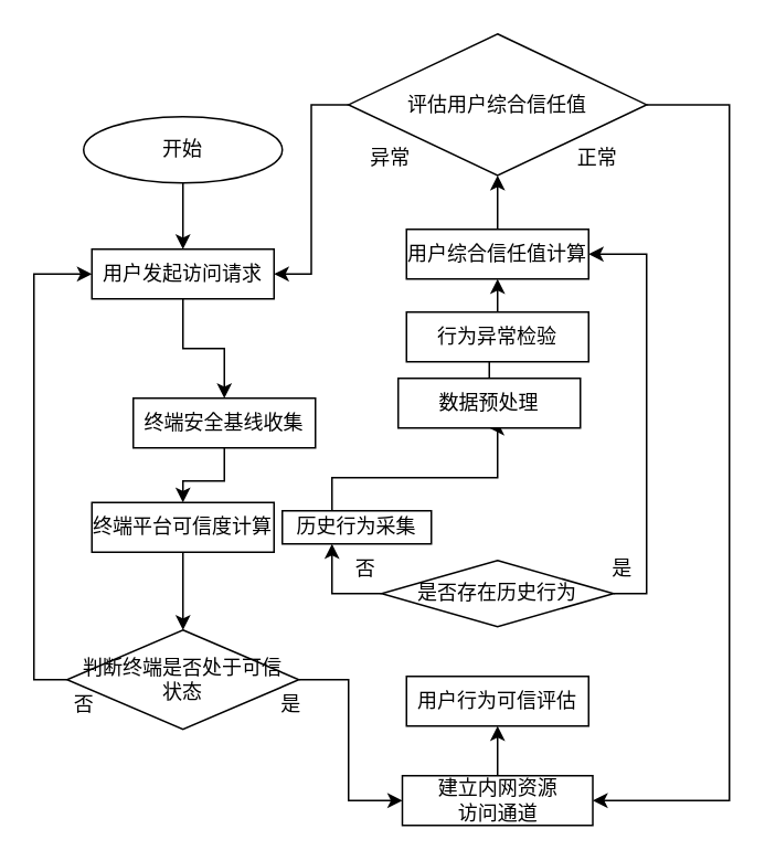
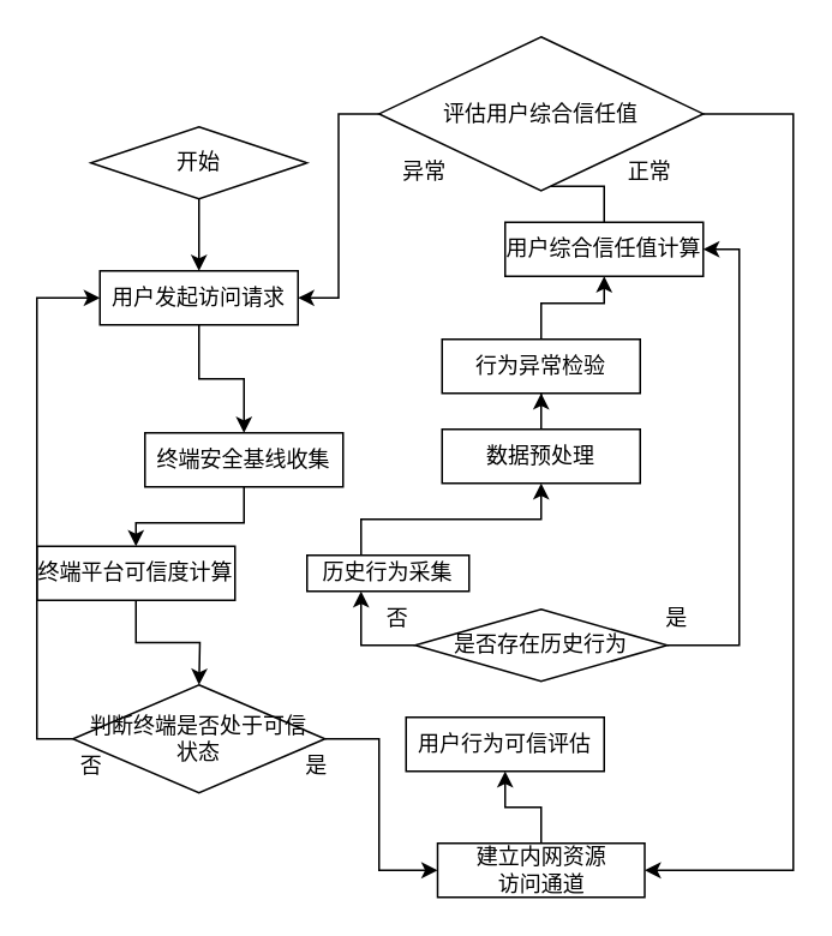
  <mxCell id="0" />
  <mxCell id="1" parent="0" />
  <mxCell id="2" value="" style="edgeStyle=orthogonalEdgeStyle;rounded=0;orthogonalLoop=1;jettySize=auto;html=1;" parent="1" source="3" target="5" edge="1"><mxGeometry relative="1" as="geometry" /></mxCell>
- <mxCell id="3" value="开始" style="ellipse;whiteSpace=wrap;html=1;" parent="1" vertex="1"><mxGeometry x="50" y="70" width="120" height="40" as="geometry" /></mxCell>
+ <mxCell id="3" value="开始" style="rhombus;whiteSpace=wrap;html=1;" parent="1" vertex="1"><mxGeometry x="50" y="70" width="120" height="40" as="geometry" /></mxCell>
  <mxCell id="4" value="" style="edgeStyle=orthogonalEdgeStyle;rounded=0;orthogonalLoop=1;jettySize=auto;html=1;" edge="1" parent="1" source="5" target="7"><mxGeometry relative="1" as="geometry" /></mxCell>
  <mxCell id="5" value="用户发起访问请求" style="rounded=0;whiteSpace=wrap;html=1;" parent="1" vertex="1"><mxGeometry x="55" y="150" width="110" height="30" as="geometry" /></mxCell>
  <mxCell id="6" value="" style="edgeStyle=orthogonalEdgeStyle;rounded=0;orthogonalLoop=1;jettySize=auto;html=1;" parent="1" source="7" target="9" edge="1"><mxGeometry relative="1" as="geometry" /></mxCell>
  <mxCell id="7" value="终端安全基线收集" style="rounded=0;whiteSpace=wrap;html=1;" parent="1" vertex="1"><mxGeometry x="80" y="240" width="110" height="30" as="geometry" /></mxCell>
  <mxCell id="8" value="" style="edgeStyle=orthogonalEdgeStyle;rounded=0;orthogonalLoop=1;jettySize=auto;html=1;" parent="1" source="9" edge="1"><mxGeometry relative="1" as="geometry"><mxPoint x="110.029" y="380" as="targetPoint" /></mxGeometry></mxCell>
- <mxCell id="9" value="终端平台可信度计算" style="rounded=0;whiteSpace=wrap;html=1;" parent="1" vertex="1"><mxGeometry x="55" y="303" width="110" height="30" as="geometry" /></mxCell>
+ <mxCell id="9" value="终端平台可信度计算" style="rounded=0;whiteSpace=wrap;html=1;" parent="1" vertex="1"><mxGeometry x="20" y="303" width="110" height="30" as="geometry" /></mxCell>
  <mxCell id="10" style="edgeStyle=orthogonalEdgeStyle;rounded=0;orthogonalLoop=1;jettySize=auto;html=1;entryX=0;entryY=0.5;entryDx=0;entryDy=0;" edge="1" parent="1" source="11" target="5"><mxGeometry relative="1" as="geometry"><Array as="points"><mxPoint x="20" y="410" /><mxPoint x="20" y="165" /></Array></mxGeometry></mxCell>
  <mxCell id="11" value="判断终端是否处于可信&lt;div&gt;状态&lt;/div&gt;" style="rhombus;whiteSpace=wrap;html=1;" parent="1" vertex="1"><mxGeometry x="40" y="380" width="140" height="60" as="geometry" /></mxCell>
  <mxCell id="12" value="否" style="text;html=1;align=center;verticalAlign=middle;resizable=0;points=[];autosize=1;strokeColor=none;fillColor=none;" parent="1" vertex="1"><mxGeometry x="30" y="410" width="40" height="30" as="geometry" /></mxCell>
- <mxCell id="13" value="用户行为可信评估" style="rounded=0;whiteSpace=wrap;html=1;" parent="1" vertex="1"><mxGeometry x="245" y="408" width="110" height="30" as="geometry" /></mxCell>
+ <mxCell id="13" value="用户行为可信评估" style="rounded=0;whiteSpace=wrap;html=1;" parent="1" vertex="1"><mxGeometry x="225" y="398" width="110" height="30" as="geometry" /></mxCell>
  <mxCell id="14" value="是" style="text;html=1;align=center;verticalAlign=middle;resizable=0;points=[];autosize=1;strokeColor=none;fillColor=none;" parent="1" vertex="1"><mxGeometry x="155" y="410" width="40" height="30" as="geometry" /></mxCell>
  <mxCell id="15" style="edgeStyle=orthogonalEdgeStyle;rounded=0;orthogonalLoop=1;jettySize=auto;html=1;entryX=0.5;entryY=1;entryDx=0;entryDy=0;exitX=0;exitY=0.5;exitDx=0;exitDy=0;" parent="1" source="17" edge="1"><mxGeometry relative="1" as="geometry"><mxPoint x="200" y="328" as="targetPoint" /><Array as="points"><mxPoint x="200" y="358" /></Array></mxGeometry></mxCell>
  <mxCell id="16" style="edgeStyle=orthogonalEdgeStyle;rounded=0;orthogonalLoop=1;jettySize=auto;html=1;entryX=1;entryY=0.5;entryDx=0;entryDy=0;exitX=1;exitY=0.5;exitDx=0;exitDy=0;" parent="1" source="17" target="25" edge="1"><mxGeometry relative="1" as="geometry"><mxPoint x="402.5" y="328" as="targetPoint" /></mxGeometry></mxCell>
  <mxCell id="17" value="是否存在历史行为" style="rhombus;whiteSpace=wrap;html=1;" parent="1" vertex="1"><mxGeometry x="230" y="338" width="140" height="40" as="geometry" /></mxCell>
  <mxCell id="18" style="edgeStyle=orthogonalEdgeStyle;rounded=0;orthogonalLoop=1;jettySize=auto;html=1;entryX=0.5;entryY=1;entryDx=0;entryDy=0;" parent="1" target="21" edge="1"><mxGeometry relative="1" as="geometry"><mxPoint x="200.029" y="308" as="sourcePoint" /><Array as="points"><mxPoint x="200" y="288" /><mxPoint x="300" y="288" /></Array></mxGeometry></mxCell>
  <mxCell id="19" value="历史行为采集" style="rounded=0;whiteSpace=wrap;html=1;" parent="1" vertex="1"><mxGeometry x="170" y="308" width="90" height="20" as="geometry" /></mxCell>
  <mxCell id="20" style="edgeStyle=orthogonalEdgeStyle;rounded=0;orthogonalLoop=1;jettySize=auto;html=1;entryX=0.5;entryY=1;entryDx=0;entryDy=0;" parent="1" source="21" target="23" edge="1"><mxGeometry relative="1" as="geometry" /></mxCell>
- <mxCell id="21" value="数据预处理" style="rounded=0;whiteSpace=wrap;html=1;" parent="1" vertex="1"><mxGeometry x="240" y="228" width="110" height="30" as="geometry" /></mxCell>
+ <mxCell id="21" value="数据预处理" style="rounded=0;whiteSpace=wrap;html=1;" parent="1" vertex="1"><mxGeometry x="245" y="238" width="110" height="30" as="geometry" /></mxCell>
  <mxCell id="22" style="edgeStyle=orthogonalEdgeStyle;rounded=0;orthogonalLoop=1;jettySize=auto;html=1;exitX=0.5;exitY=0;exitDx=0;exitDy=0;entryX=0.5;entryY=1;entryDx=0;entryDy=0;" parent="1" source="23" target="25" edge="1"><mxGeometry relative="1" as="geometry" /></mxCell>
  <mxCell id="23" value="行为异常检验" style="rounded=0;whiteSpace=wrap;html=1;" parent="1" vertex="1"><mxGeometry x="245" y="188" width="110" height="30" as="geometry" /></mxCell>
  <mxCell id="24" value="" style="edgeStyle=orthogonalEdgeStyle;rounded=0;orthogonalLoop=1;jettySize=auto;html=1;" parent="1" source="25" target="28" edge="1"><mxGeometry relative="1" as="geometry" /></mxCell>
- <mxCell id="25" value="用户综合信任值计算" style="rounded=0;whiteSpace=wrap;html=1;" parent="1" vertex="1"><mxGeometry x="245" y="138" width="110" height="30" as="geometry" /></mxCell>
+ <mxCell id="25" value="用户综合信任值计算" style="rounded=0;whiteSpace=wrap;html=1;" parent="1" vertex="1"><mxGeometry x="280" y="123" width="110" height="30" as="geometry" /></mxCell>
  <mxCell id="26" style="edgeStyle=orthogonalEdgeStyle;rounded=0;orthogonalLoop=1;jettySize=auto;html=1;entryX=1;entryY=0.5;entryDx=0;entryDy=0;" parent="1" source="28" target="5" edge="1"><mxGeometry relative="1" as="geometry" /></mxCell>
  <mxCell id="27" style="edgeStyle=orthogonalEdgeStyle;rounded=0;orthogonalLoop=1;jettySize=auto;html=1;entryX=1;entryY=0.5;entryDx=0;entryDy=0;" edge="1" parent="1" source="28" target="32"><mxGeometry relative="1" as="geometry"><mxPoint x="470" y="430" as="targetPoint" /><Array as="points"><mxPoint x="440" y="63" /><mxPoint x="440" y="483" /></Array></mxGeometry></mxCell>
  <mxCell id="28" value="评估用户综合信任值" style="rhombus;whiteSpace=wrap;html=1;rounded=0;" parent="1" vertex="1"><mxGeometry x="210" y="20" width="180" height="85.5" as="geometry" /></mxCell>
  <mxCell id="29" value="异常" style="text;html=1;align=center;verticalAlign=middle;resizable=0;points=[];autosize=1;strokeColor=none;fillColor=none;" parent="1" vertex="1"><mxGeometry x="210" y="80" width="50" height="30" as="geometry" /></mxCell>
  <mxCell id="30" value="正常" style="text;html=1;align=center;verticalAlign=middle;resizable=0;points=[];autosize=1;strokeColor=none;fillColor=none;" parent="1" vertex="1"><mxGeometry x="335" y="80" width="50" height="30" as="geometry" /></mxCell>
  <mxCell id="31" style="edgeStyle=orthogonalEdgeStyle;rounded=0;orthogonalLoop=1;jettySize=auto;html=1;" parent="1" source="32" target="13" edge="1"><mxGeometry relative="1" as="geometry" /></mxCell>
  <mxCell id="32" value="建立内网资源&lt;br&gt;访问通道" style="rounded=0;whiteSpace=wrap;html=1;" parent="1" vertex="1"><mxGeometry x="242.5" y="468" width="115" height="30" as="geometry" /></mxCell>
  <mxCell id="33" value="" style="endArrow=classic;html=1;rounded=0;exitX=1;exitY=0.5;exitDx=0;exitDy=0;entryX=0;entryY=0.5;entryDx=0;entryDy=0;" parent="1" source="11" target="32" edge="1"><mxGeometry width="50" height="50" relative="1" as="geometry"><mxPoint x="-150" y="380" as="sourcePoint" /><mxPoint y="330" as="targetPoint" x="-100" /><Array as="points"><mxPoint x="210" y="410" /><mxPoint x="210" y="483" /></Array></mxGeometry></mxCell>
  <mxCell id="34" value="是" style="text;html=1;align=center;verticalAlign=middle;resizable=0;points=[];autosize=1;strokeColor=none;fillColor=none;" vertex="1" parent="1"><mxGeometry x="355" y="328" width="40" height="30" as="geometry" /></mxCell>
  <mxCell id="35" value="否" style="text;html=1;align=center;verticalAlign=middle;resizable=0;points=[];autosize=1;strokeColor=none;fillColor=none;" vertex="1" parent="1"><mxGeometry x="200" y="328" width="40" height="30" as="geometry" /></mxCell>
